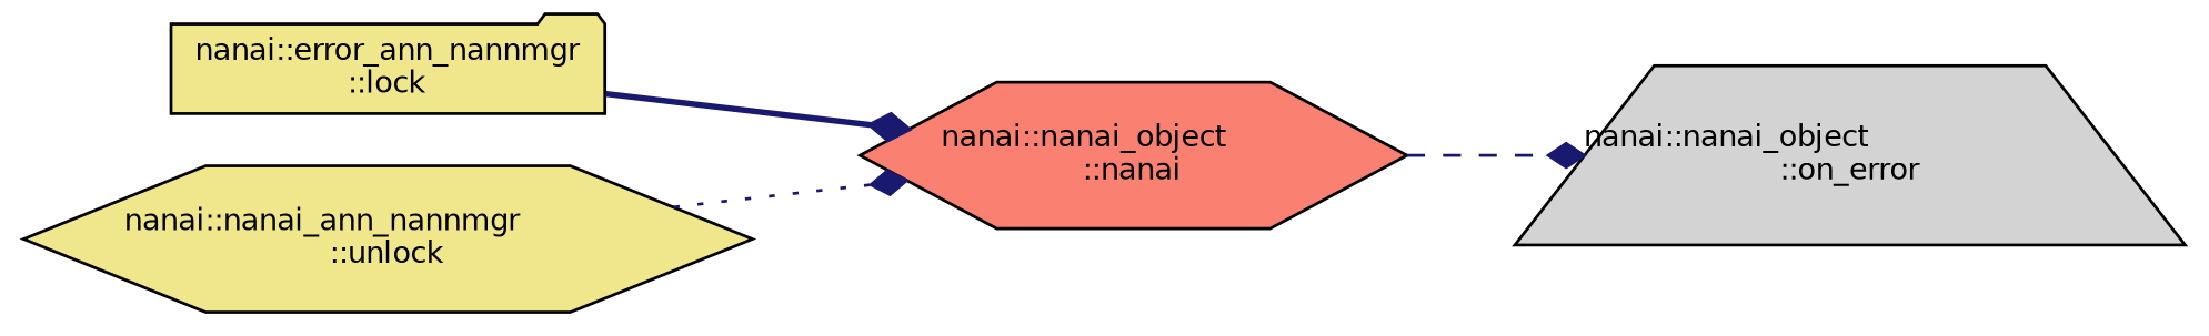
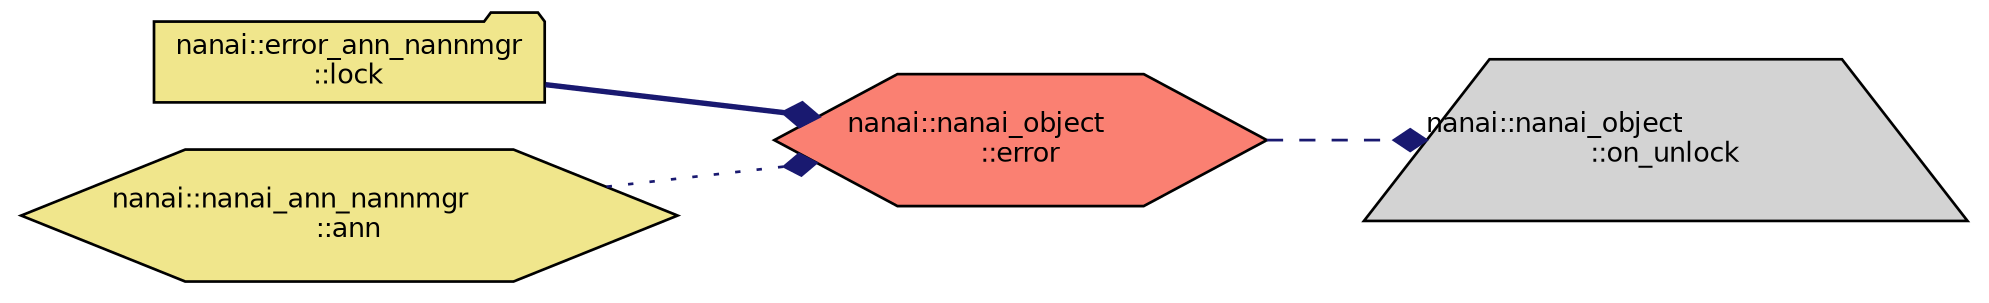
  digraph {
    rankdir=LR
    node [color=black fillcolor=khaki fontname=Helvetica fontsize=10 shape=hexagon style=filled]
    edge [arrowhead=diamond color=midnightblue fontname=Helvetica fontsize=10 labelfontname=Helvetica labelfontsize=10]
    n1 [height=0.2 label="nanai::error_ann_nannmgr\l::lock" shape=folder width=0.4]
-   n2 [fillcolor=salmon height=0.2 label="nanai::nanai_object\l::nanai" width=0.4]
-   n3 [height=0.2 label="nanai::nanai_ann_nannmgr\l::unlock" width=0.4]
-   n4 [fillcolor=lightgrey height=0.2 label="nanai::nanai_object\l::on_error" shape=trapezium width=0.4]
+   n2 [fillcolor=salmon height=0.2 label="nanai::nanai_object\l::error" width=0.4]
+   n3 [height=0.2 label="nanai::nanai_ann_nannmgr\l::ann" width=0.4]
+   n4 [fillcolor=lightgrey height=0.2 label="nanai::nanai_object\l::on_unlock" shape=trapezium width=0.4]
    n1 -> n2 [style=bold]
    n2 -> n4 [style=dashed]
    n3 -> n2 [style=dotted]
  }
